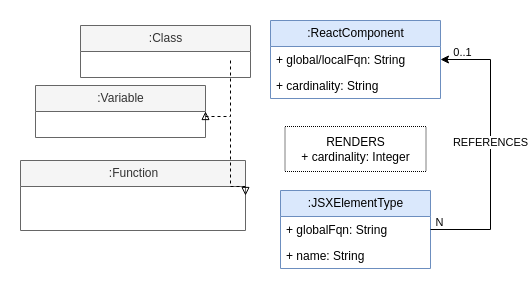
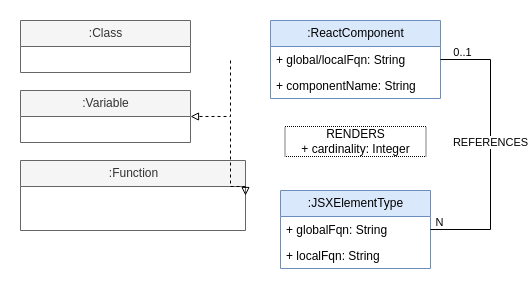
  <mxCell id="0" />
  <mxCell id="1" parent="0" />
  <mxCell id="2" value=":ReactComponent" style="swimlane;fontStyle=0;childLayout=stackLayout;horizontal=1;startSize=26;fillColor=#dae8fc;horizontalStack=0;resizeParent=1;resizeParentMax=0;resizeLast=0;collapsible=1;marginBottom=0;html=1;strokeColor=#6c8ebf;" parent="1" vertex="1"><mxGeometry x="270" y="20" width="170" height="78" as="geometry" /></mxCell>
  <mxCell id="3" value="+ global/localFqn: String" style="text;strokeColor=none;fillColor=none;align=left;verticalAlign=top;spacingLeft=4;spacingRight=4;overflow=hidden;rotatable=0;points=[[0,0.5],[1,0.5]];portConstraint=eastwest;whiteSpace=wrap;html=1;" parent="2" vertex="1"><mxGeometry y="26" width="170" height="26" as="geometry" /></mxCell>
- <mxCell id="4" value="+ cardinality: String" style="text;strokeColor=none;fillColor=none;align=left;verticalAlign=top;spacingLeft=4;spacingRight=4;overflow=hidden;rotatable=0;points=[[0,0.5],[1,0.5]];portConstraint=eastwest;whiteSpace=wrap;html=1;" parent="2" vertex="1"><mxGeometry y="52" width="170" height="26" as="geometry" /></mxCell>
+ <mxCell id="4" value="+ componentName: String" style="text;strokeColor=none;fillColor=none;align=left;verticalAlign=top;spacingLeft=4;spacingRight=4;overflow=hidden;rotatable=0;points=[[0,0.5],[1,0.5]];portConstraint=eastwest;whiteSpace=wrap;html=1;" parent="2" vertex="1"><mxGeometry y="52" width="170" height="26" as="geometry" /></mxCell>
  <mxCell id="5" value=":JSXElementType" style="swimlane;fontStyle=0;childLayout=stackLayout;horizontal=1;startSize=26;fillColor=#dae8fc;horizontalStack=0;resizeParent=1;resizeParentMax=0;resizeLast=0;collapsible=1;marginBottom=0;html=1;strokeColor=#6c8ebf;" parent="1" vertex="1"><mxGeometry x="280" y="190" width="150" height="78" as="geometry" /></mxCell>
  <mxCell id="6" value="+ globalFqn: String" style="text;strokeColor=none;fillColor=none;align=left;verticalAlign=top;spacingLeft=4;spacingRight=4;overflow=hidden;rotatable=0;points=[[0,0.5],[1,0.5]];portConstraint=eastwest;whiteSpace=wrap;html=1;" parent="5" vertex="1"><mxGeometry y="26" width="150" height="26" as="geometry" /></mxCell>
- <mxCell id="7" value="+ name: String" style="text;strokeColor=none;fillColor=none;align=left;verticalAlign=top;spacingLeft=4;spacingRight=4;overflow=hidden;rotatable=0;points=[[0,0.5],[1,0.5]];portConstraint=eastwest;whiteSpace=wrap;html=1;" parent="5" vertex="1"><mxGeometry y="52" width="150" height="26" as="geometry" /></mxCell>
- <mxCell id="8" value="RENDERS&lt;br&gt;+ cardinality: Integer" style="rounded=0;whiteSpace=wrap;html=1;dashed=1;dashPattern=1 1;" parent="1" vertex="1"><mxGeometry x="284.5" y="126" width="141" height="45" as="geometry" /></mxCell>
- <mxCell id="9" value=":Class" style="swimlane;fontStyle=0;childLayout=stackLayout;horizontal=1;startSize=26;fillColor=#f5f5f5;horizontalStack=0;resizeParent=1;resizeParentMax=0;resizeLast=0;collapsible=1;marginBottom=0;html=1;strokeColor=#666666;fontColor=#333333;" parent="1" vertex="1"><mxGeometry x="80" y="25" width="170" height="52" as="geometry" /></mxCell>
- <mxCell id="10" value=":Variable" style="swimlane;fontStyle=0;childLayout=stackLayout;horizontal=1;startSize=26;fillColor=#f5f5f5;horizontalStack=0;resizeParent=1;resizeParentMax=0;resizeLast=0;collapsible=1;marginBottom=0;html=1;strokeColor=#666666;fontColor=#333333;" parent="1" vertex="1"><mxGeometry x="35" y="85" width="170" height="52" as="geometry" /></mxCell>
+ <mxCell id="7" value="+ localFqn: String" style="text;strokeColor=none;fillColor=none;align=left;verticalAlign=top;spacingLeft=4;spacingRight=4;overflow=hidden;rotatable=0;points=[[0,0.5],[1,0.5]];portConstraint=eastwest;whiteSpace=wrap;html=1;" parent="5" vertex="1"><mxGeometry y="52" width="150" height="26" as="geometry" /></mxCell>
+ <mxCell id="8" value="RENDERS&lt;br&gt;+ cardinality: Integer" style="rounded=0;whiteSpace=wrap;html=1;dashed=1;dashPattern=1 1;" parent="1" vertex="1"><mxGeometry x="284.5" y="126" width="141" height="30" as="geometry" /></mxCell>
+ <mxCell id="9" value=":Class" style="swimlane;fontStyle=0;childLayout=stackLayout;horizontal=1;startSize=26;fillColor=#f5f5f5;horizontalStack=0;resizeParent=1;resizeParentMax=0;resizeLast=0;collapsible=1;marginBottom=0;html=1;strokeColor=#666666;fontColor=#333333;" parent="1" vertex="1"><mxGeometry x="20" y="20" width="170" height="52" as="geometry" /></mxCell>
+ <mxCell id="10" value=":Variable" style="swimlane;fontStyle=0;childLayout=stackLayout;horizontal=1;startSize=26;fillColor=#f5f5f5;horizontalStack=0;resizeParent=1;resizeParentMax=0;resizeLast=0;collapsible=1;marginBottom=0;html=1;strokeColor=#666666;fontColor=#333333;" parent="1" vertex="1"><mxGeometry x="20" y="90" width="170" height="52" as="geometry" /></mxCell>
  <mxCell id="11" value=":Function" style="swimlane;fontStyle=0;childLayout=stackLayout;horizontal=1;startSize=26;fillColor=#f5f5f5;horizontalStack=0;resizeParent=1;resizeParentMax=0;resizeLast=0;collapsible=1;marginBottom=0;html=1;strokeColor=#666666;fontColor=#333333;" parent="1" vertex="1"><mxGeometry x="20" y="160" width="225" height="70" as="geometry" /></mxCell>
  <mxCell id="12" style="edgeStyle=orthogonalEdgeStyle;rounded=0;orthogonalLoop=1;jettySize=auto;html=1;entryX=1;entryY=0.5;entryDx=0;entryDy=0;dashed=1;endArrow=block;endFill=0;" parent="1" target="10" edge="1"><mxGeometry relative="1" as="geometry"><mxPoint x="230" y="60" as="sourcePoint" /><mxPoint x="200" y="90" as="targetPoint" /><Array as="points"><mxPoint x="230" y="116" /></Array></mxGeometry></mxCell>
  <mxCell id="13" style="edgeStyle=orthogonalEdgeStyle;rounded=0;orthogonalLoop=1;jettySize=auto;html=1;entryX=1;entryY=0.5;entryDx=0;entryDy=0;dashed=1;endArrow=block;endFill=0;" parent="1" target="11" edge="1"><mxGeometry relative="1" as="geometry"><mxPoint x="230" y="120" as="sourcePoint" /><mxPoint x="190" y="179.5" as="targetPoint" /><Array as="points"><mxPoint x="230" y="186" /></Array></mxGeometry></mxCell>
- <mxCell id="14" style="edgeStyle=orthogonalEdgeStyle;rounded=0;orthogonalLoop=1;jettySize=auto;html=1;exitX=1;exitY=0.5;exitDx=0;exitDy=0;entryX=1;entryY=0.5;entryDx=0;entryDy=0;" parent="1" source="6" target="3" edge="1"><mxGeometry relative="1" as="geometry"><Array as="points"><mxPoint x="490" y="229" /><mxPoint x="490" y="59" /></Array></mxGeometry></mxCell>
+ <mxCell id="14" style="edgeStyle=orthogonalEdgeStyle;rounded=0;orthogonalLoop=1;jettySize=auto;html=1;exitX=1;exitY=0.5;exitDx=0;exitDy=0;entryX=1;entryY=0.5;entryDx=0;entryDy=0;endArrow=none;" parent="1" source="6" target="3" edge="1"><mxGeometry relative="1" as="geometry"><Array as="points"><mxPoint x="490" y="229" /><mxPoint x="490" y="59" /></Array></mxGeometry></mxCell>
  <mxCell id="15" value="REFERENCES" style="edgeLabel;html=1;align=center;verticalAlign=middle;resizable=0;points=[];" parent="14" vertex="1" connectable="0"><mxGeometry x="0.064" y="1" relative="1" as="geometry"><mxPoint y="1" as="offset" /></mxGeometry></mxCell>
  <mxCell id="16" value="N" style="edgeLabel;html=1;align=center;verticalAlign=middle;resizable=0;points=[];" parent="14" vertex="1" connectable="0"><mxGeometry x="-0.942" y="1" relative="1" as="geometry"><mxPoint y="-7" as="offset" /></mxGeometry></mxCell>
  <mxCell id="17" value="0..1" style="edgeLabel;html=1;align=center;verticalAlign=middle;resizable=0;points=[];" parent="14" vertex="1" connectable="0"><mxGeometry x="0.863" y="2" relative="1" as="geometry"><mxPoint x="2" y="-10" as="offset" /></mxGeometry></mxCell>
